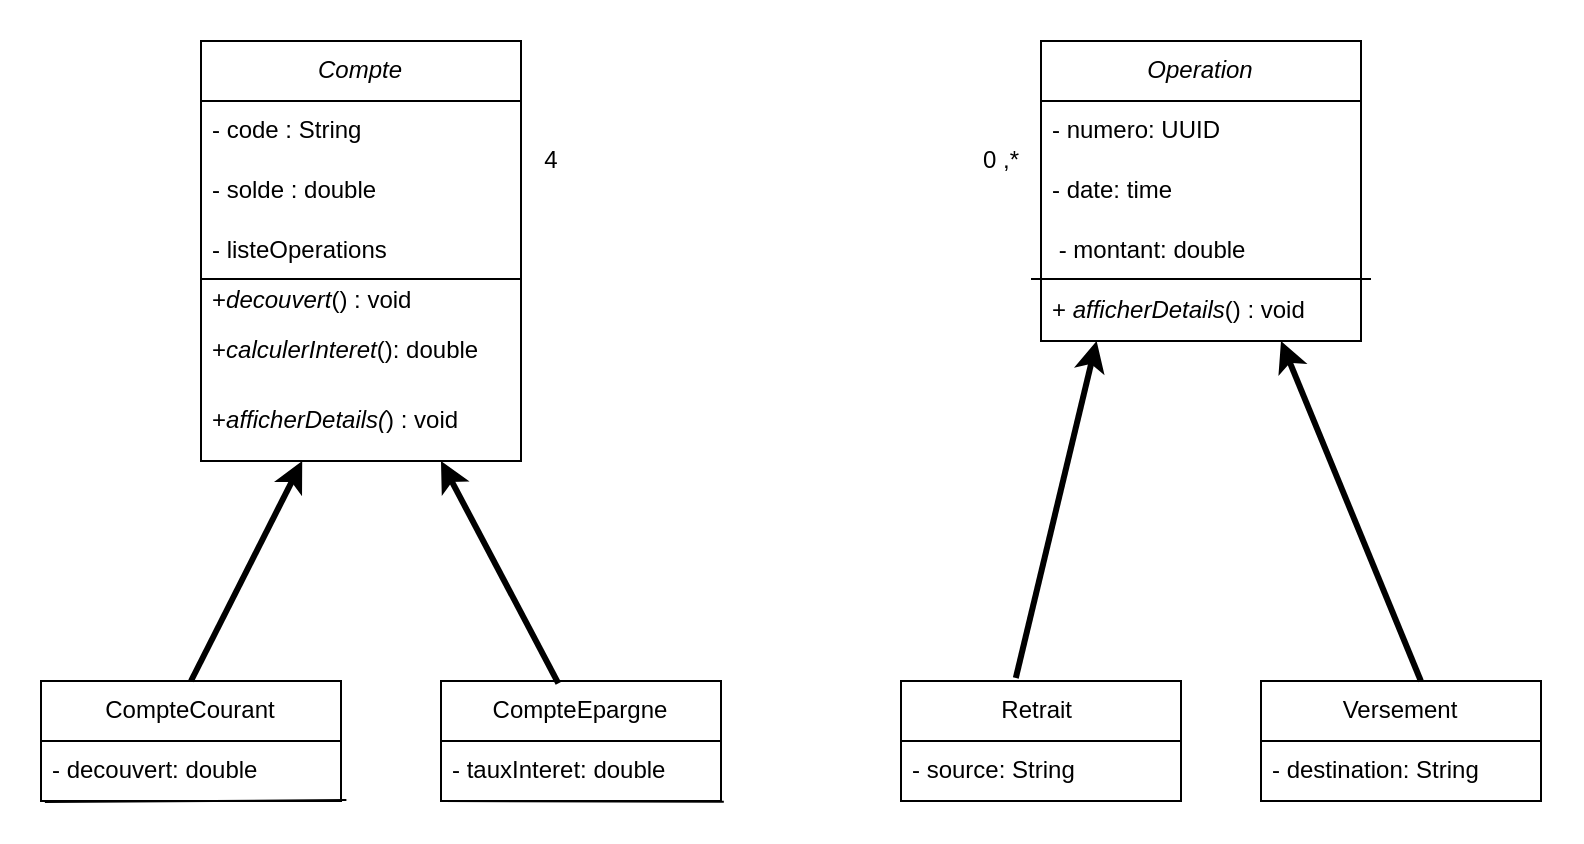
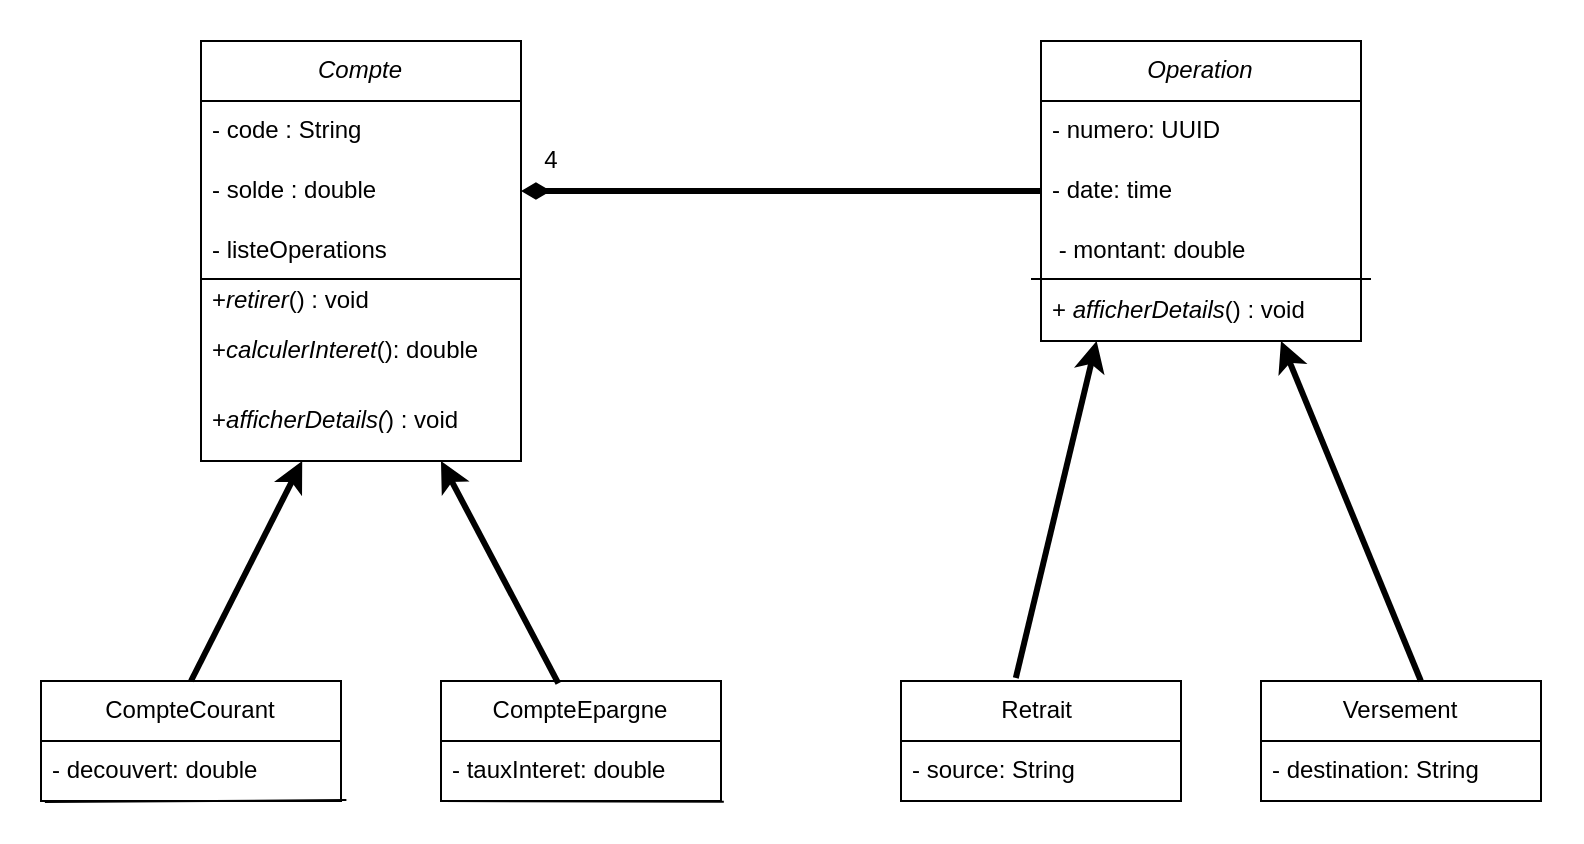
  <mxCell id="0" />
  <mxCell id="1" parent="0" />
  <mxCell id="2" value="&lt;div&gt;&lt;i style=&quot;background-color: transparent; color: light-dark(rgb(0, 0, 0), rgb(255, 255, 255));&quot;&gt;Compte&lt;/i&gt;&lt;/div&gt;" style="swimlane;fontStyle=0;childLayout=stackLayout;horizontal=1;startSize=30;horizontalStack=0;resizeParent=1;resizeParentMax=0;resizeLast=0;collapsible=1;marginBottom=0;whiteSpace=wrap;html=1;" vertex="1" parent="1"><mxGeometry x="100" y="20" width="160" height="210" as="geometry" /></mxCell>
  <mxCell id="3" value="- code : String" style="text;strokeColor=none;fillColor=none;align=left;verticalAlign=middle;spacingLeft=4;spacingRight=4;overflow=hidden;points=[[0,0.5],[1,0.5]];portConstraint=eastwest;rotatable=0;whiteSpace=wrap;html=1;" vertex="1" parent="2"><mxGeometry y="30" width="160" height="30" as="geometry" /></mxCell>
  <mxCell id="4" value="- solde : double" style="text;strokeColor=none;fillColor=none;align=left;verticalAlign=middle;spacingLeft=4;spacingRight=4;overflow=hidden;points=[[0,0.5],[1,0.5]];portConstraint=eastwest;rotatable=0;whiteSpace=wrap;html=1;" vertex="1" parent="2"><mxGeometry y="60" width="160" height="30" as="geometry" /></mxCell>
  <mxCell id="5" value="- listeOperations " style="text;strokeColor=none;fillColor=none;align=left;verticalAlign=middle;spacingLeft=4;spacingRight=4;overflow=hidden;points=[[0,0.5],[1,0.5]];portConstraint=eastwest;rotatable=0;whiteSpace=wrap;html=1;" vertex="1" parent="2"><mxGeometry y="90" width="160" height="30" as="geometry" /></mxCell>
  <mxCell id="6" value="" style="endArrow=none;html=1;rounded=0;entryX=1;entryY=0.967;entryDx=0;entryDy=0;entryPerimeter=0;" edge="1" parent="2" target="5"><mxGeometry width="50" height="50" relative="1" as="geometry"><mxPoint y="119" as="sourcePoint" /><mxPoint x="180" y="119" as="targetPoint" /></mxGeometry></mxCell>
- <mxCell id="7" value="+&lt;i&gt;decouvert&lt;/i&gt;() : void" style="text;strokeColor=none;fillColor=none;align=left;verticalAlign=middle;spacingLeft=4;spacingRight=4;overflow=hidden;points=[[0,0.5],[1,0.5]];portConstraint=eastwest;rotatable=0;whiteSpace=wrap;html=1;" vertex="1" parent="2"><mxGeometry y="120" width="160" height="20" as="geometry" /></mxCell>
+ <mxCell id="7" value="+&lt;i&gt;retirer&lt;/i&gt;() : void" style="text;strokeColor=none;fillColor=none;align=left;verticalAlign=middle;spacingLeft=4;spacingRight=4;overflow=hidden;points=[[0,0.5],[1,0.5]];portConstraint=eastwest;rotatable=0;whiteSpace=wrap;html=1;" vertex="1" parent="2"><mxGeometry y="120" width="160" height="20" as="geometry" /></mxCell>
  <mxCell id="8" value="+&lt;i&gt;calculerInteret&lt;/i&gt;(): double" style="text;strokeColor=none;fillColor=none;align=left;verticalAlign=middle;spacingLeft=4;spacingRight=4;overflow=hidden;points=[[0,0.5],[1,0.5]];portConstraint=eastwest;rotatable=0;whiteSpace=wrap;html=1;" vertex="1" parent="2"><mxGeometry y="140" width="160" height="30" as="geometry" /></mxCell>
  <mxCell id="9" value="+&lt;i&gt;afficherDetails(&lt;/i&gt;) : void" style="text;strokeColor=none;fillColor=none;align=left;verticalAlign=middle;spacingLeft=4;spacingRight=4;overflow=hidden;points=[[0,0.5],[1,0.5]];portConstraint=eastwest;rotatable=0;whiteSpace=wrap;html=1;" vertex="1" parent="2"><mxGeometry y="170" width="160" height="40" as="geometry" /></mxCell>
  <mxCell id="10" value="&lt;div&gt;&lt;i&gt;Operation&lt;/i&gt;&lt;/div&gt;" style="swimlane;fontStyle=0;childLayout=stackLayout;horizontal=1;startSize=30;horizontalStack=0;resizeParent=1;resizeParentMax=0;resizeLast=0;collapsible=1;marginBottom=0;whiteSpace=wrap;html=1;" vertex="1" parent="1"><mxGeometry x="520" y="20" width="160" height="150" as="geometry" /></mxCell>
  <mxCell id="11" value="- numero: UUID&amp;nbsp;" style="text;strokeColor=none;fillColor=none;align=left;verticalAlign=middle;spacingLeft=4;spacingRight=4;overflow=hidden;points=[[0,0.5],[1,0.5]];portConstraint=eastwest;rotatable=0;whiteSpace=wrap;html=1;" vertex="1" parent="10"><mxGeometry y="30" width="160" height="30" as="geometry" /></mxCell>
  <mxCell id="12" value="- date: time" style="text;strokeColor=none;fillColor=none;align=left;verticalAlign=middle;spacingLeft=4;spacingRight=4;overflow=hidden;points=[[0,0.5],[1,0.5]];portConstraint=eastwest;rotatable=0;whiteSpace=wrap;html=1;" vertex="1" parent="10"><mxGeometry y="60" width="160" height="30" as="geometry" /></mxCell>
  <mxCell id="13" value="&amp;nbsp;- montant: double" style="text;strokeColor=none;fillColor=none;align=left;verticalAlign=middle;spacingLeft=4;spacingRight=4;overflow=hidden;points=[[0,0.5],[1,0.5]];portConstraint=eastwest;rotatable=0;whiteSpace=wrap;html=1;" vertex="1" parent="10"><mxGeometry y="90" width="160" height="30" as="geometry" /></mxCell>
  <mxCell id="14" value="" style="endArrow=none;html=1;rounded=0;" edge="1" parent="10"><mxGeometry width="50" height="50" relative="1" as="geometry"><mxPoint x="-5" y="119" as="sourcePoint" /><mxPoint x="165" y="119" as="targetPoint" /></mxGeometry></mxCell>
  <mxCell id="15" value="+ &lt;i&gt;afficherDetails&lt;/i&gt;() : void" style="text;strokeColor=none;fillColor=none;align=left;verticalAlign=middle;spacingLeft=4;spacingRight=4;overflow=hidden;points=[[0,0.5],[1,0.5]];portConstraint=eastwest;rotatable=0;whiteSpace=wrap;html=1;" vertex="1" parent="10"><mxGeometry y="120" width="160" height="30" as="geometry" /></mxCell>
  <mxCell id="16" value="CompteCourant" style="swimlane;fontStyle=0;childLayout=stackLayout;horizontal=1;startSize=30;horizontalStack=0;resizeParent=1;resizeParentMax=0;resizeLast=0;collapsible=1;marginBottom=0;whiteSpace=wrap;html=1;" vertex="1" parent="1"><mxGeometry x="20" y="340" width="150" height="60" as="geometry" /></mxCell>
  <mxCell id="17" value="- decouvert: double&amp;nbsp;" style="text;strokeColor=none;fillColor=none;align=left;verticalAlign=middle;spacingLeft=4;spacingRight=4;overflow=hidden;points=[[0,0.5],[1,0.5]];portConstraint=eastwest;rotatable=0;whiteSpace=wrap;html=1;" vertex="1" parent="16"><mxGeometry y="30" width="150" height="30" as="geometry" /></mxCell>
  <mxCell id="18" value="" style="endArrow=none;html=1;rounded=0;entryX=1.018;entryY=-0.011;entryDx=0;entryDy=0;entryPerimeter=0;exitX=0.013;exitY=0.011;exitDx=0;exitDy=0;exitPerimeter=0;" edge="1" parent="16"><mxGeometry width="50" height="50" relative="1" as="geometry"><mxPoint x="1.95" y="60.44" as="sourcePoint" /><mxPoint x="152.7" y="59.56" as="targetPoint" /></mxGeometry></mxCell>
  <mxCell id="19" value="CompteEpargne " style="swimlane;fontStyle=0;childLayout=stackLayout;horizontal=1;startSize=30;horizontalStack=0;resizeParent=1;resizeParentMax=0;resizeLast=0;collapsible=1;marginBottom=0;whiteSpace=wrap;html=1;" vertex="1" parent="1"><mxGeometry x="220" y="340" width="140" height="60" as="geometry" /></mxCell>
  <mxCell id="20" value="- tauxInteret: double" style="text;strokeColor=none;fillColor=none;align=left;verticalAlign=middle;spacingLeft=4;spacingRight=4;overflow=hidden;points=[[0,0.5],[1,0.5]];portConstraint=eastwest;rotatable=0;whiteSpace=wrap;html=1;" vertex="1" parent="19"><mxGeometry y="30" width="140" height="30" as="geometry" /></mxCell>
  <mxCell id="21" value="" style="endArrow=none;html=1;rounded=0;entryX=1.01;entryY=0.011;entryDx=0;entryDy=0;entryPerimeter=0;" edge="1" parent="19"><mxGeometry width="50" height="50" relative="1" as="geometry"><mxPoint y="60" as="sourcePoint" /><mxPoint x="141.4" y="60.33" as="targetPoint" /></mxGeometry></mxCell>
  <mxCell id="22" value="Versement" style="swimlane;fontStyle=0;childLayout=stackLayout;horizontal=1;startSize=30;horizontalStack=0;resizeParent=1;resizeParentMax=0;resizeLast=0;collapsible=1;marginBottom=0;whiteSpace=wrap;html=1;" vertex="1" parent="1"><mxGeometry x="630" y="340" width="140" height="60" as="geometry" /></mxCell>
  <mxCell id="23" value="- destination: String&amp;nbsp;" style="text;strokeColor=none;fillColor=none;align=left;verticalAlign=middle;spacingLeft=4;spacingRight=4;overflow=hidden;points=[[0,0.5],[1,0.5]];portConstraint=eastwest;rotatable=0;whiteSpace=wrap;html=1;" vertex="1" parent="22"><mxGeometry y="30" width="140" height="30" as="geometry" /></mxCell>
  <mxCell id="24" value="Retrait&amp;nbsp;" style="swimlane;fontStyle=0;childLayout=stackLayout;horizontal=1;startSize=30;horizontalStack=0;resizeParent=1;resizeParentMax=0;resizeLast=0;collapsible=1;marginBottom=0;whiteSpace=wrap;html=1;" vertex="1" parent="1"><mxGeometry x="450" y="340" width="140" height="60" as="geometry" /></mxCell>
  <mxCell id="25" value="- source: String&amp;nbsp;" style="text;strokeColor=none;fillColor=none;align=left;verticalAlign=middle;spacingLeft=4;spacingRight=4;overflow=hidden;points=[[0,0.5],[1,0.5]];portConstraint=eastwest;rotatable=0;whiteSpace=wrap;html=1;" vertex="1" parent="24"><mxGeometry y="30" width="140" height="30" as="geometry" /></mxCell>
+ <mxCell id="26" style="edgeStyle=none;rounded=0;orthogonalLoop=1;jettySize=auto;html=1;entryX=1;entryY=0.5;entryDx=0;entryDy=0;endArrow=diamondThin;endFill=1;strokeWidth=3;exitX=0;exitY=0.5;exitDx=0;exitDy=0;" edge="1" parent="1" source="12" target="4"><mxGeometry relative="1" as="geometry"><mxPoint x="510" y="100" as="sourcePoint" /><mxPoint x="260" y="100" as="targetPoint" /></mxGeometry></mxCell>
  <mxCell id="27" value="4" style="text;html=1;align=center;verticalAlign=middle;resizable=0;points=[];autosize=1;strokeColor=none;fillColor=none;" vertex="1" parent="1"><mxGeometry x="260" y="65" width="30" height="30" as="geometry" /></mxCell>
- <mxCell id="28" value="0 ,*" style="text;html=1;align=center;verticalAlign=middle;resizable=0;points=[];autosize=1;strokeColor=none;fillColor=none;" vertex="1" parent="1"><mxGeometry x="480" y="65" width="40" height="30" as="geometry" /></mxCell>
  <mxCell id="29" style="edgeStyle=none;rounded=0;orthogonalLoop=1;jettySize=auto;html=1;entryX=0.5;entryY=0;entryDx=0;entryDy=0;endArrow=none;endFill=0;startArrow=classic;startFill=1;strokeWidth=3;" edge="1" parent="1" target="16"><mxGeometry relative="1" as="geometry"><mxPoint x="150.6" y="230" as="sourcePoint" /><mxPoint x="100" y="340" as="targetPoint" /></mxGeometry></mxCell>
  <mxCell id="30" style="edgeStyle=none;rounded=0;orthogonalLoop=1;jettySize=auto;html=1;endArrow=none;endFill=0;startArrow=classic;startFill=1;strokeWidth=3;entryX=0.419;entryY=0.019;entryDx=0;entryDy=0;entryPerimeter=0;" edge="1" parent="1" target="19"><mxGeometry relative="1" as="geometry"><mxPoint x="219.999" y="230" as="sourcePoint" /><mxPoint x="280" y="337" as="targetPoint" /></mxGeometry></mxCell>
  <mxCell id="31" style="edgeStyle=none;rounded=0;orthogonalLoop=1;jettySize=auto;html=1;endArrow=none;endFill=0;startArrow=classic;startFill=1;strokeWidth=3;entryX=0.571;entryY=0;entryDx=0;entryDy=0;entryPerimeter=0;" edge="1" parent="1" target="22"><mxGeometry relative="1" as="geometry"><mxPoint x="640" y="170" as="sourcePoint" /><mxPoint x="699.001" y="283" as="targetPoint" /></mxGeometry></mxCell>
  <mxCell id="32" style="edgeStyle=none;rounded=0;orthogonalLoop=1;jettySize=auto;html=1;entryX=0.41;entryY=-0.025;entryDx=0;entryDy=0;endArrow=none;endFill=0;startArrow=classic;startFill=1;strokeWidth=3;entryPerimeter=0;" edge="1" parent="1" target="24"><mxGeometry relative="1" as="geometry"><mxPoint x="547.8" y="170" as="sourcePoint" /><mxPoint x="492.2" y="280" as="targetPoint" /></mxGeometry></mxCell>
